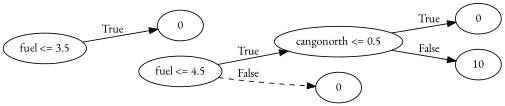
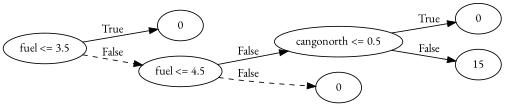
  digraph {
    fontname="EB Garamond"
    rankdir=LR
    node [fontname="EB Garamond"]
    edge [fontname="EB Garamond"]
    n1 [label="fuel <= 3.5"]
    n2 [label=0]
    n3 [label="fuel <= 4.5"]
    n4 [label="cangonorth <= 0.5"]
    n5 [label=0]
    n6 [label=0]
-   n7 [label=10]
+   n7 [label=15]
    n1 -> n2 [label=True]
-   n3 -> n4 [label=True]
+   n1 -> n3 [label=False style=dashed]
+   n3 -> n4 [label=False]
    n3 -> n5 [label=False style=dashed]
    n4 -> n6 [label=True]
    n4 -> n7 [label=False style=solid]
  }
